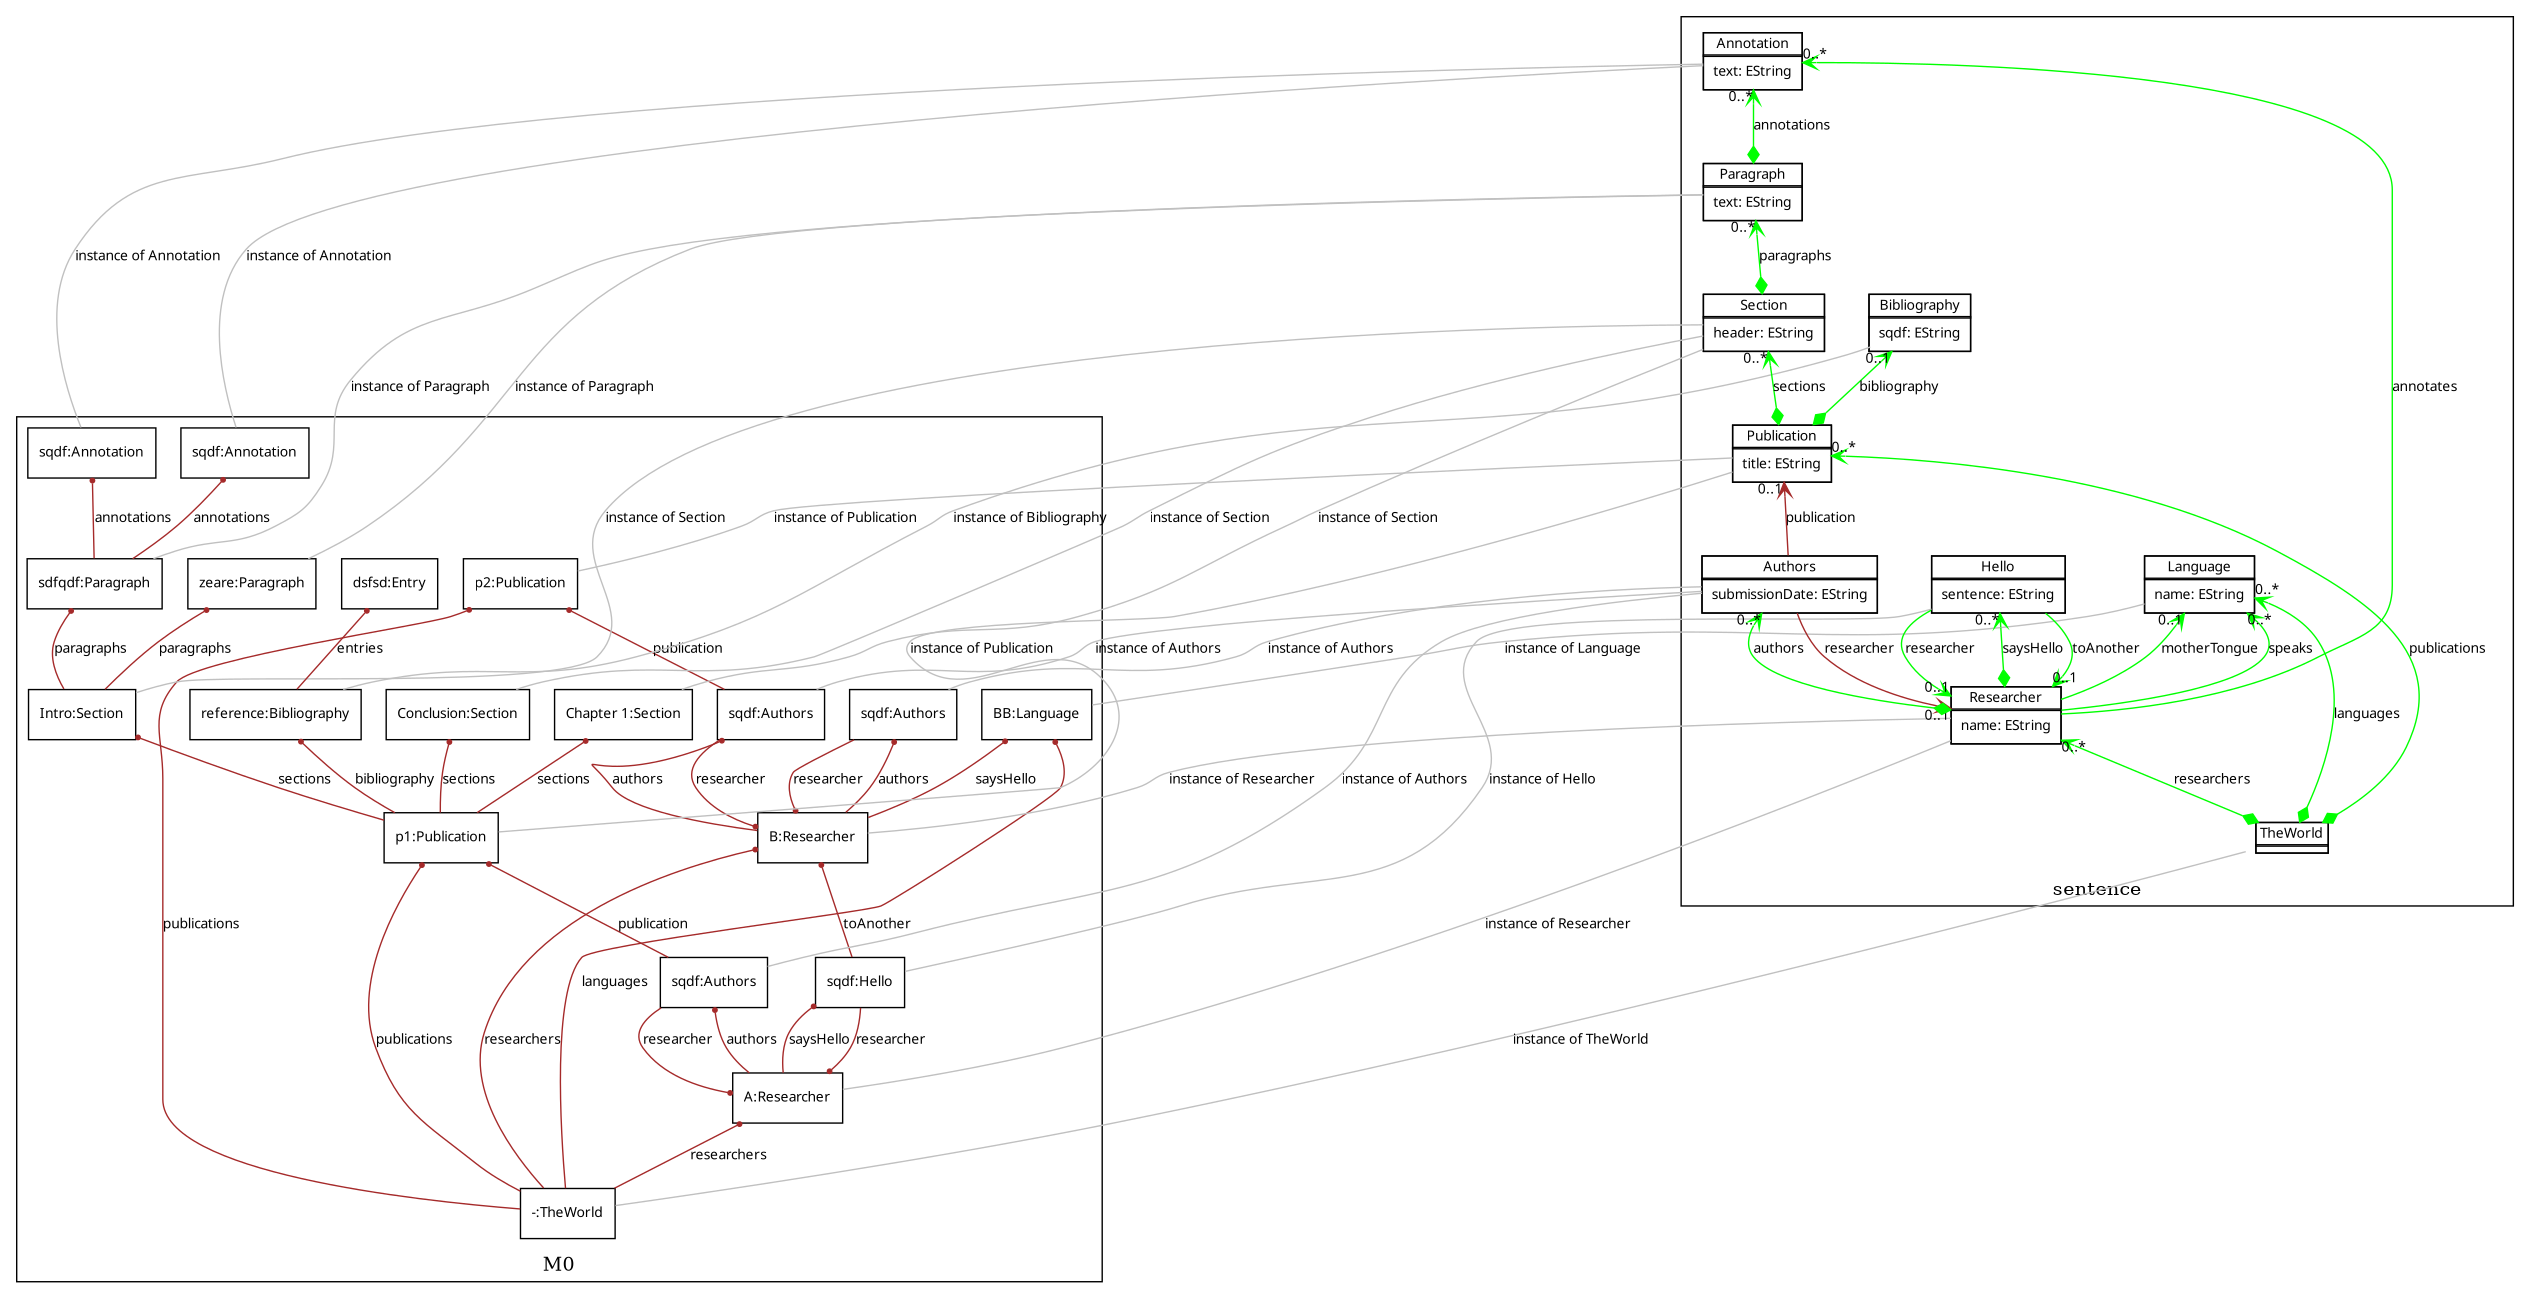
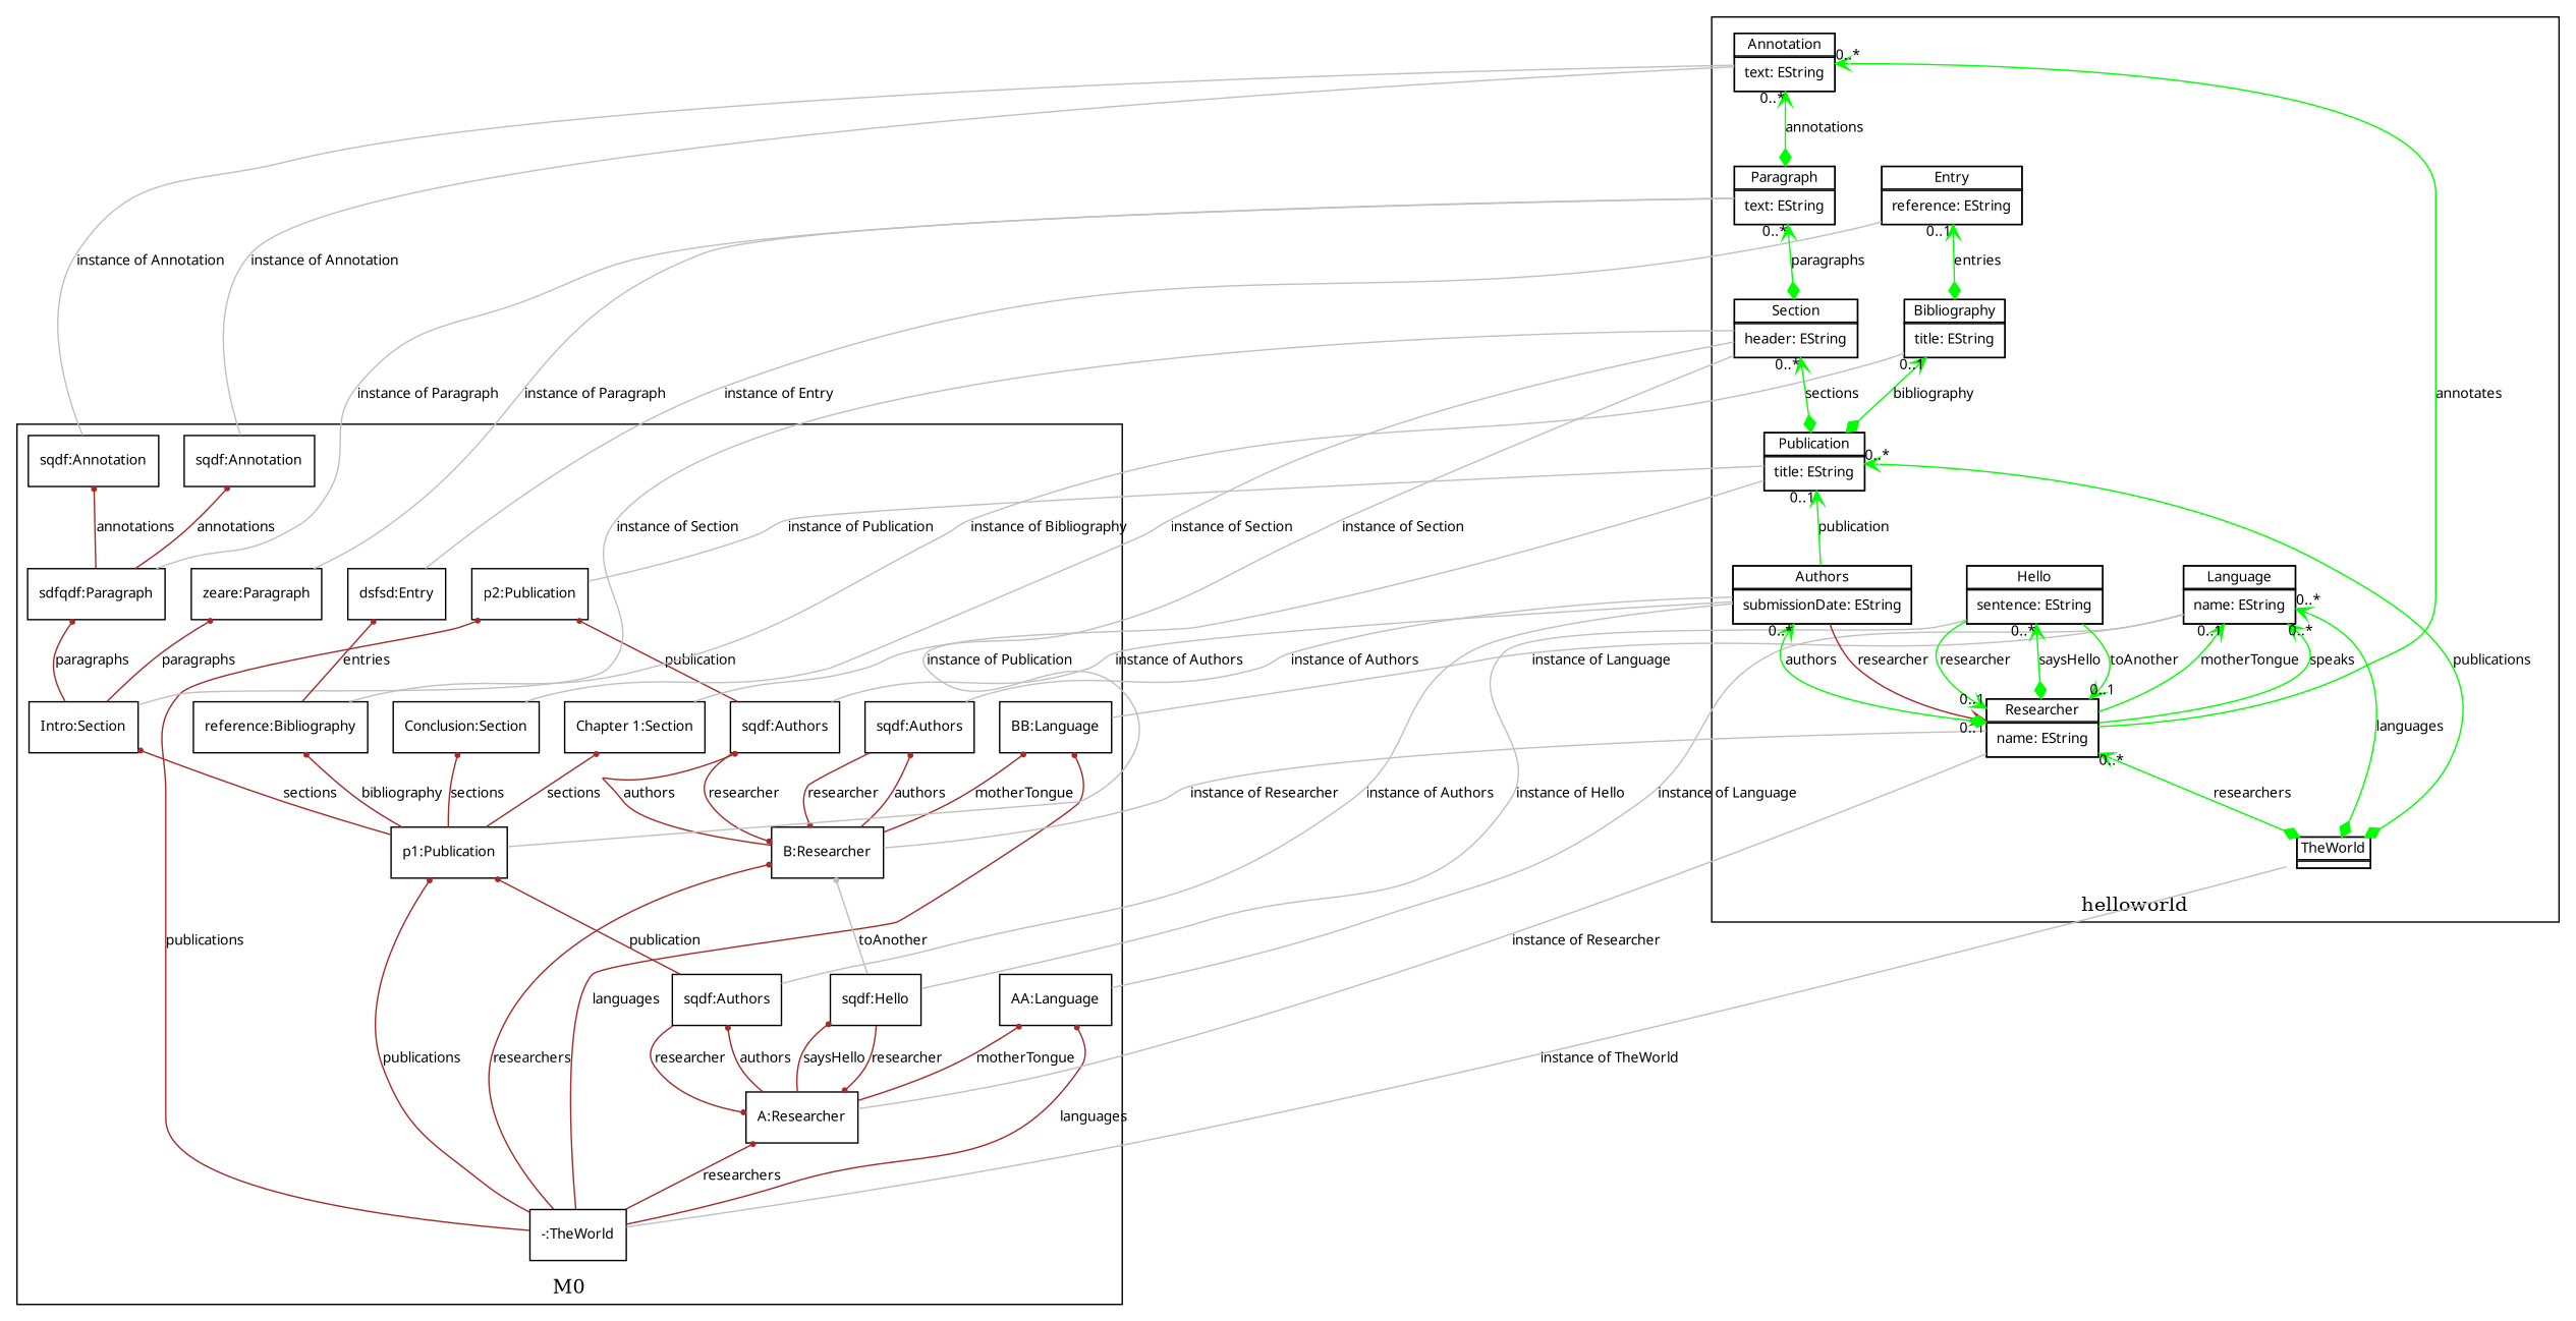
  digraph {
    labelfloat=true
    rankdir=BT
    node [fontname=Verdana fontsize=10 shape=box]
    edge [arrowhead=dot color=brown fontname=Verdana fontsize=10]
    n1 [label="-:TheWorld"]
+   n2 [label="AA:Language"]
    n3 [label="BB:Language"]
    n4 [label="A:Researcher"]
    n5 [label="sqdf:Hello"]
    n6 [label="B:Researcher"]
    n7 [label="sqdf:Authors"]
    n8 [label="p2:Publication"]
    n9 [label="sqdf:Authors"]
    n10 [label="sqdf:Authors"]
    n11 [label="p1:Publication"]
    n12 [label="Intro:Section"]
    n13 [label="zeare:Paragraph"]
    n14 [label="sdfqdf:Paragraph"]
    n15 [label="sqdf:Annotation"]
    n16 [label="sqdf:Annotation"]
    n17 [label="Conclusion:Section"]
    n18 [label="Chapter 1:Section"]
    n19 [label="reference:Bibliography"]
    n20 [label="dsfsd:Entry"]
    n21 [label=<<TABLE  cellspacing="-1" cellpadding="0" border="0" > <!-- top  --> <TR><TD port="pid10876227"><TABLE bgcolor=".0 .0 1.0" cellspacing="-1" border="1" ><TR><TD>Language</TD></TR> <TR><TD><TABLE border="0"> <!-- attr 4  --><TR><TD port="pLanguage_name" align="left">name: EString</TD></TR></TABLE></TD></TR> </TABLE> </TD></TR></TABLE>> shape=none]
    n22 [label=<<TABLE  cellspacing="-1" cellpadding="0" border="0" > <!-- top  --> <TR><TD port="pid24653571"><TABLE bgcolor=".0 .0 1.0" cellspacing="-1" border="1" ><TR><TD>Hello</TD></TR> <TR><TD><TABLE border="0"> <!-- attr 4  --><TR><TD port="pHello_sentence" align="left">sentence: EString</TD></TR></TABLE></TD></TR> </TABLE> </TD></TR></TABLE>> shape=none]
    n23 [label=<<TABLE  cellspacing="-1" cellpadding="0" border="0" > <!-- top  --> <TR><TD port="pid9223024"><TABLE bgcolor=".0 .0 1.0" cellspacing="-1" border="1" ><TR><TD>Annotation</TD></TR> <TR><TD><TABLE border="0"> <!-- attr 4  --><TR><TD port="pAnnotation_text" align="left">text: EString</TD></TR></TABLE></TD></TR> </TABLE> </TD></TR></TABLE>> shape=none]
    n24 [label=<<TABLE  cellspacing="-1" cellpadding="0" border="0" > <!-- top  --> <TR><TD port="pid27724273"><TABLE bgcolor=".0 .0 1.0" cellspacing="-1" border="1" ><TR><TD>Paragraph</TD></TR> <TR><TD><TABLE border="0"> <!-- attr 4  --><TR><TD port="pParagraph_text" align="left">text: EString</TD></TR></TABLE></TD></TR> </TABLE> </TD></TR></TABLE>> shape=none]
    n25 [label=<<TABLE  cellspacing="-1" cellpadding="0" border="0" > <!-- top  --> <TR><TD port="pid29423418"><TABLE bgcolor=".0 .0 1.0" cellspacing="-1" border="1" ><TR><TD>Section</TD></TR> <TR><TD><TABLE border="0"> <!-- attr 4  --><TR><TD port="pSection_header" align="left">header: EString</TD></TR></TABLE></TD></TR> </TABLE> </TD></TR></TABLE>> shape=none]
-   n27 [label=<<TABLE  cellspacing="-1" cellpadding="0" border="0" > <!-- top  --> <TR><TD port="pid23450647"><TABLE bgcolor=".0 .0 1.0" cellspacing="-1" border="1" ><TR><TD>Bibliography</TD></TR> <TR><TD><TABLE border="0"> <!-- attr 4  --><TR><TD port="pBibliography_title" align="left">sqdf: EString</TD></TR></TABLE></TD></TR> </TABLE> </TD></TR></TABLE>> shape=none]
+   n26 [label=<<TABLE  cellspacing="-1" cellpadding="0" border="0" > <!-- top  --> <TR><TD port="pid4680221"><TABLE bgcolor=".0 .0 1.0" cellspacing="-1" border="1" ><TR><TD>Entry</TD></TR> <TR><TD><TABLE border="0"> <!-- attr 4  --><TR><TD port="pEntry_reference" align="left">reference: EString</TD></TR></TABLE></TD></TR> </TABLE> </TD></TR></TABLE>> shape=none]
+   n27 [label=<<TABLE  cellspacing="-1" cellpadding="0" border="0" > <!-- top  --> <TR><TD port="pid23450647"><TABLE bgcolor=".0 .0 1.0" cellspacing="-1" border="1" ><TR><TD>Bibliography</TD></TR> <TR><TD><TABLE border="0"> <!-- attr 4  --><TR><TD port="pBibliography_title" align="left">title: EString</TD></TR></TABLE></TD></TR> </TABLE> </TD></TR></TABLE>> shape=none]
    n28 [label=<<TABLE  cellspacing="-1" cellpadding="0" border="0" > <!-- top  --> <TR><TD port="pid22451895"><TABLE bgcolor=".0 .0 1.0" cellspacing="-1" border="1" ><TR><TD>Publication</TD></TR> <TR><TD><TABLE border="0"> <!-- attr 4  --><TR><TD port="pPublication_title" align="left">title: EString</TD></TR></TABLE></TD></TR> </TABLE> </TD></TR></TABLE>> shape=none]
    n29 [label=<<TABLE  cellspacing="-1" cellpadding="0" border="0" > <!-- top  --> <TR><TD port="pid25016139"><TABLE bgcolor=".0 .0 1.0" cellspacing="-1" border="1" ><TR><TD>Authors</TD></TR> <TR><TD><TABLE border="0"> <!-- attr 4  --><TR><TD port="pAuthors_submissionDate" align="left">submissionDate: EString</TD></TR></TABLE></TD></TR> </TABLE> </TD></TR></TABLE>> shape=none]
    n30 [label=<<TABLE  cellspacing="-1" cellpadding="0" border="0" > <!-- top  --> <TR><TD port="pid25767724"><TABLE bgcolor=".0 .0 1.0" cellspacing="-1" border="1" ><TR><TD>Researcher</TD></TR> <TR><TD><TABLE border="0"> <!-- attr 4  --><TR><TD port="pResearcher_name" align="left">name: EString</TD></TR></TABLE></TD></TR> </TABLE> </TD></TR></TABLE>> shape=none]
    n31 [label=<<TABLE  cellspacing="-1" cellpadding="0" border="0" > <!-- top  --> <TR><TD port="pid7714952"><TABLE bgcolor=".0 .0 1.0" cellspacing="-1" border="1" ><TR><TD>TheWorld</TD></TR> <TR><TD></TD></TR></TABLE> </TD></TR></TABLE>> shape=none]
    subgraph cluster_1 {
      label=M0
      n1
+     n2
      n3
      n4
      n5
      n6
      n7
      n8
      n9
      n10
      n11
      n12
      n13
      n14
      n15
      n16
      n17
      n18
      n19
      n20
    }
    subgraph cluster_2 {
      label=ecore
    }
    subgraph cluster_3 {
-     label=sentence
+     label=helloworld
      n21
      n22
      n23
      n24
      n25
+     n26
      n27
      n28
      n29
      n30
      n31
    }
+   n1 -> n2 [arrowsize=0.4 label=languages]
    n1 -> n3 [arrowsize=0.4 label=languages]
    n1 -> n4 [arrowsize=0.4 label=researchers]
    n1 -> n6 [arrowsize=0.4 label=researchers]
    n1 -> n8 [arrowsize=0.4 label=publications]
    n1 -> n11 [arrowsize=0.4 label=publications]
    n1 -> n31 [arrowhead=none color=gray label="instance of TheWorld   "]
+   n2 -> n21 [arrowhead=none color=gray headport=pid10876227 label="instance of Language   "]
    n3 -> n21 [arrowhead=none color=gray headport=pid10876227 label="instance of Language   "]
+   n4 -> n2 [arrowsize=0.4 label=motherTongue]
    n4 -> n5 [arrowsize=0.4 label=saysHello]
    n4 -> n10 [arrowsize=0.4 label=authors]
    n4 -> n30 [arrowhead=none color=gray headport=pid25767724 label="instance of Researcher   "]
    n5 -> n4 [arrowsize=0.4 label=researcher]
-   n5 -> n6 [arrowsize=0.4 label=toAnother]
+   n5 -> n6 [arrowsize=0.4 color=gray label=toAnother]
    n5 -> n22 [arrowhead=none color=gray headport=pid24653571 label="instance of Hello   "]
-   n6 -> n3 [arrowsize=0.4 label=saysHello]
+   n6 -> n3 [arrowsize=0.4 label=motherTongue]
    n6 -> n7 [arrowsize=0.4 label=authors]
    n6 -> n9 [arrowsize=0.4 label=authors]
    n6 -> n30 [arrowhead=none color=gray headport=pid25767724 label="instance of Researcher   "]
    n7 -> n6 [arrowsize=0.4 label=researcher]
    n7 -> n8 [arrowsize=0.4 label=publication]
    n7 -> n29 [arrowhead=none color=gray headport=pid25016139 label="instance of Authors   "]
    n8 -> n28 [arrowhead=none color=gray headport=pid22451895 label="instance of Publication   "]
    n9 -> n6 [arrowsize=0.4 label=researcher]
    n9 -> n29 [arrowhead=none color=gray headport=pid25016139 label="instance of Authors   "]
    n10 -> n4 [arrowsize=0.4 label=researcher]
    n10 -> n11 [arrowsize=0.4 label=publication]
    n10 -> n29 [arrowhead=none color=gray headport=pid25016139 label="instance of Authors   "]
    n11 -> n12 [arrowsize=0.4 label=sections]
    n11 -> n17 [arrowsize=0.4 label=sections]
    n11 -> n18 [arrowsize=0.4 label=sections]
    n11 -> n19 [arrowsize=0.4 label=bibliography]
    n11 -> n28 [arrowhead=none color=gray headport=pid22451895 label="instance of Publication   "]
    n12 -> n13 [arrowsize=0.4 label=paragraphs]
    n12 -> n14 [arrowsize=0.4 label=paragraphs]
    n12 -> n25 [arrowhead=none color=gray headport=pid29423418 label="instance of Section   "]
    n13 -> n24 [arrowhead=none color=gray headport=pid27724273 label="instance of Paragraph   "]
    n14 -> n15 [arrowsize=0.4 label=annotations]
    n14 -> n16 [arrowsize=0.4 label=annotations]
    n14 -> n24 [arrowhead=none color=gray headport=pid27724273 label="instance of Paragraph   "]
    n15 -> n23 [arrowhead=none color=gray headport=pid9223024 label="instance of Annotation   "]
    n16 -> n23 [arrowhead=none color=gray headport=pid9223024 label="instance of Annotation   "]
    n17 -> n25 [arrowhead=none color=gray headport=pid29423418 label="instance of Section   "]
    n18 -> n25 [arrowhead=none color=gray headport=pid29423418 label="instance of Section   "]
    n19 -> n20 [arrowsize=0.4 label=entries]
    n19 -> n27 [arrowhead=none color=gray headport=pid23450647 label="instance of Bibliography   "]
+   n20 -> n26 [arrowhead=none color=gray headport=pid4680221 label="instance of Entry   "]
    n22 -> n30 [arrowhead=vee color=green headlabel="0..1" headport=pid25767724 label=toAnother tailport=pid24653571]
    n22 -> n30 [arrowhead=vee color=green headlabel="0..1" headport=pid25767724 label=researcher tailport=pid24653571]
    n24 -> n23 [arrowhead=vee arrowtail=diamond color=green dir=both headlabel="0..*" headport=pid9223024 label=annotations tailport=pid27724273]
    n25 -> n24 [arrowhead=vee arrowtail=diamond color=green dir=both headlabel="0..*" headport=pid27724273 label=paragraphs tailport=pid29423418]
+   n27 -> n26 [arrowhead=vee arrowtail=diamond color=green dir=both headlabel="0..1" headport=pid4680221 label=entries tailport=pid23450647]
    n28 -> n25 [arrowhead=vee arrowtail=diamond color=green dir=both headlabel="0..*" headport=pid29423418 label=sections tailport=pid22451895]
    n28 -> n27 [arrowhead=vee arrowtail=diamond color=green dir=both headlabel="0..1" headport=pid23450647 label=bibliography tailport=pid22451895]
-   n29 -> n28 [arrowhead=vee headlabel="0..1" headport=pid22451895 label=publication tailport=pid25016139]
+   n29 -> n28 [arrowhead=vee color=green headlabel="0..1" headport=pid22451895 label=publication tailport=pid25016139]
    n29 -> n30 [arrowhead=vee headlabel="0..1" headport=pid25767724 label=researcher tailport=pid25016139]
    n30 -> n21 [arrowhead=vee color=green headlabel="0..1" headport=pid10876227 label=motherTongue tailport=pid25767724]
    n30 -> n21 [arrowhead=vee color=green headlabel="0..*" headport=pid10876227 label=speaks tailport=pid25767724]
    n30 -> n22 [arrowhead=vee arrowtail=diamond color=green dir=both headlabel="0..*" headport=pid24653571 label=saysHello tailport=pid25767724]
    n30 -> n23 [arrowhead=vee color=green headlabel="0..*" headport=pid9223024 label=annotates tailport=pid25767724]
    n30 -> n29 [arrowhead=vee arrowtail=diamond color=green dir=both headlabel="0..*" headport=pid25016139 label=authors tailport=pid25767724]
    n31 -> n21 [arrowhead=vee arrowtail=diamond color=green dir=both headlabel="0..*" headport=pid10876227 label=languages tailport=pid7714952]
    n31 -> n28 [arrowhead=vee arrowtail=diamond color=green dir=both headlabel="0..*" headport=pid22451895 label=publications tailport=pid7714952]
    n31 -> n30 [arrowhead=vee arrowtail=diamond color=green dir=both headlabel="0..*" headport=pid25767724 label=researchers tailport=pid7714952]
  }
